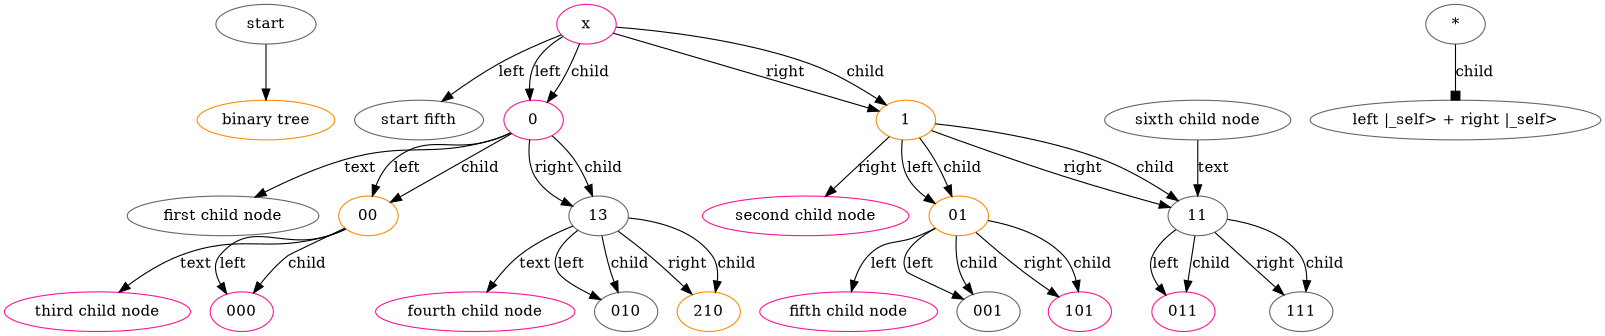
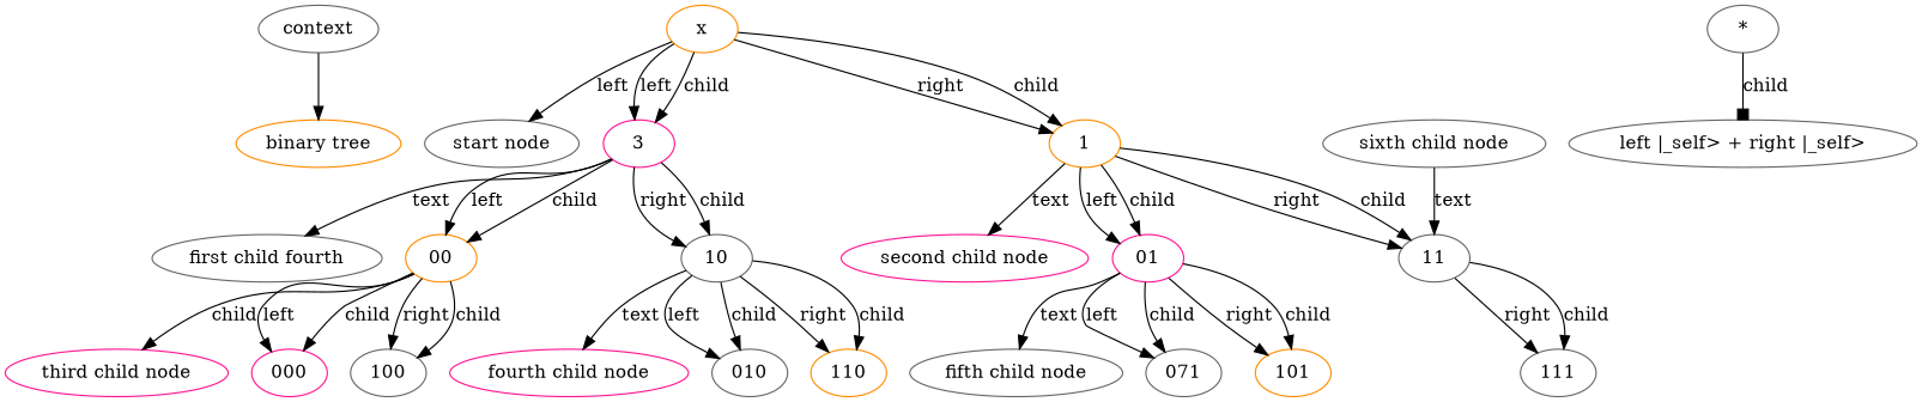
  digraph {
    node [color=gray40]
    edge [arrowhead=normal]
    "binary tree" [color=darkorange]
-   context [label=start]
-   x [color=deeppink]
-   "start node" [label="start fifth"]
-   0 [color=deeppink]
+   context
+   x [color=darkorange]
+   "start node"
+   0 [color=deeppink label=3]
    1 [color=darkorange]
-   "first child node"
+   "first child node" [label="first child fourth"]
    00 [color=darkorange]
-   10 [label=13]
+   10
    "second child node" [color=deeppink]
-   01 [color=darkorange]
+   01 [color=deeppink]
    11
    "third child node" [color=deeppink]
    000 [color=deeppink]
+   100
    "fourth child node" [color=deeppink]
    010
-   110 [color=darkorange label=210]
-   "fifth child node" [color=deeppink]
-   001
-   101 [color=deeppink]
-   011 [color=deeppink]
+   110 [color=darkorange]
+   "fifth child node"
+   001 [label=071]
+   101 [color=darkorange]
    111
    "sixth child node"
    "*"
    "left |_self> + right |_self>"
    context -> "binary tree" [arrowhead=""]
    x -> "start node" [label=left]
    x -> 0 [label=left]
    x -> 0 [label=child]
    x -> 1 [label=right]
    x -> 1 [label=child]
    0 -> "first child node" [label=text]
    0 -> 00 [label=left]
    0 -> 00 [label=child]
    0 -> 10 [label=right]
    0 -> 10 [label=child]
-   1 -> "second child node" [label=right]
+   1 -> "second child node" [label=text]
    1 -> 01 [label=left]
    1 -> 01 [label=child]
    1 -> 11 [label=right]
    1 -> 11 [label=child]
-   00 -> "third child node" [label=text]
+   00 -> "third child node" [label=child]
    00 -> 000 [label=left]
    00 -> 000 [label=child]
+   00 -> 100 [label=right]
+   00 -> 100 [label=child]
    10 -> "fourth child node" [label=text]
    10 -> 010 [label=left]
    10 -> 010 [label=child]
    10 -> 110 [label=right]
    10 -> 110 [label=child]
-   01 -> "fifth child node" [label=left]
+   01 -> "fifth child node" [label=text]
    01 -> 001 [label=left]
    01 -> 001 [label=child]
    01 -> 101 [label=right]
    01 -> 101 [label=child]
-   11 -> 011 [label=left]
-   11 -> 011 [label=child]
    11 -> 111 [label=right]
    11 -> 111 [label=child]
    "sixth child node" -> 11 [label=text]
    "*" -> "left |_self> + right |_self>" [arrowhead=box label=child]
  }
